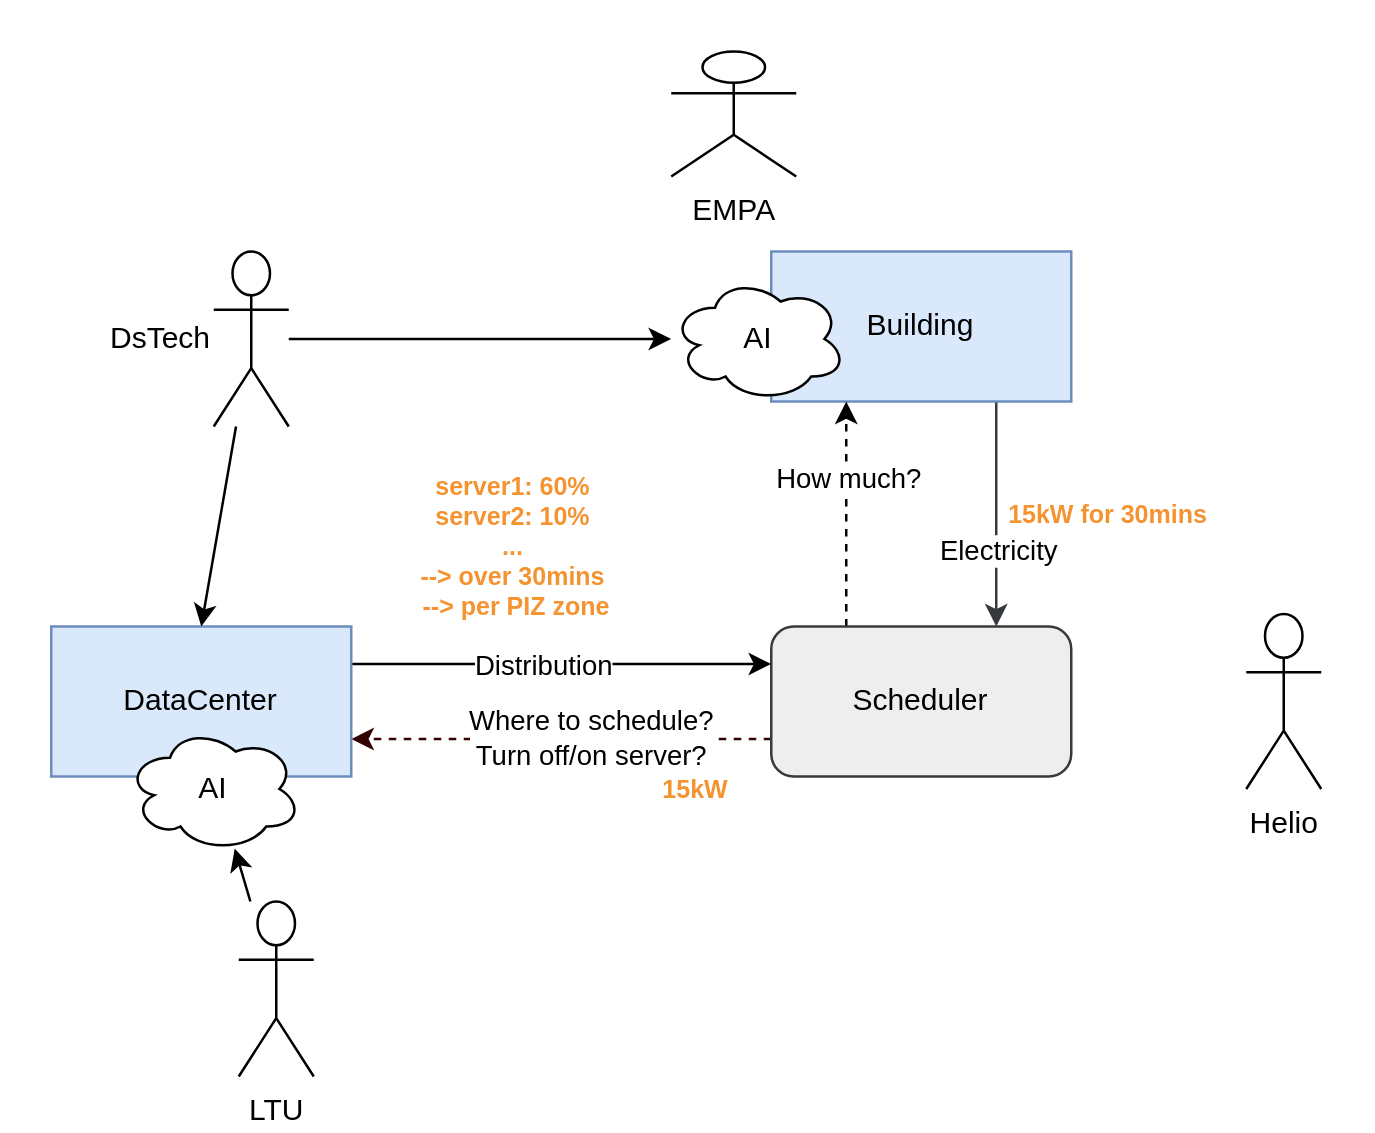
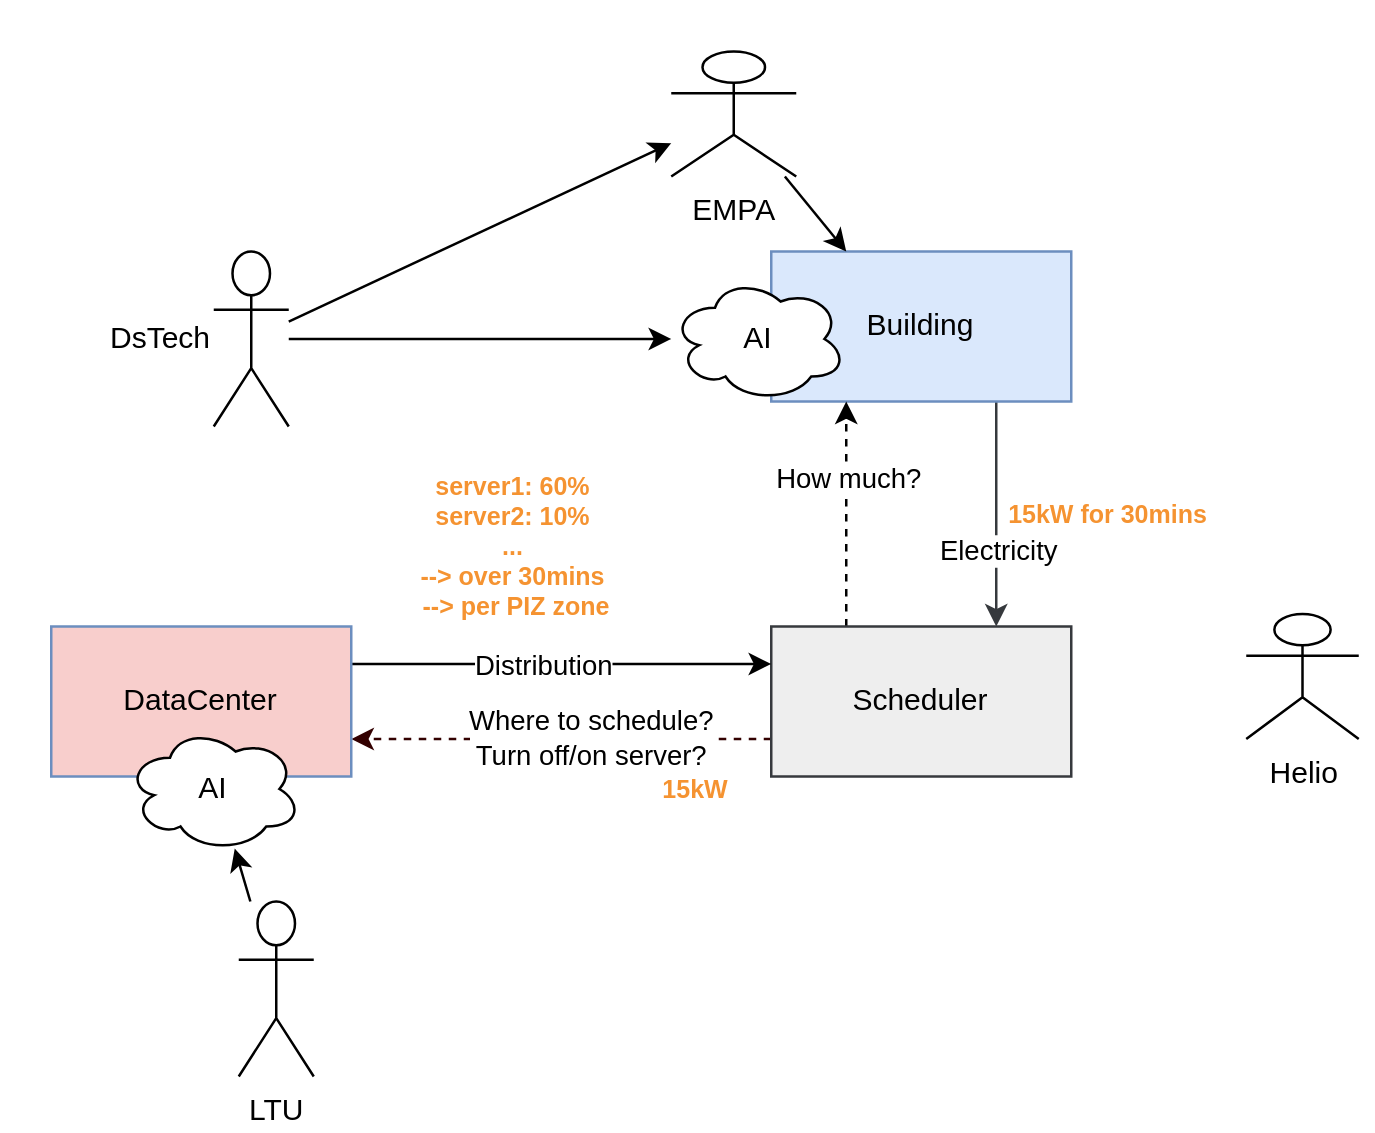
  <mxCell id="0" />
  <mxCell id="1" parent="0" />
  <mxCell id="2" style="edgeStyle=orthogonalEdgeStyle;rounded=0;orthogonalLoop=1;jettySize=auto;html=1;exitX=0.75;exitY=1;exitDx=0;exitDy=0;entryX=0.75;entryY=0;entryDx=0;entryDy=0;fillColor=#cce5ff;strokeColor=#36393d;" edge="1" parent="1" source="4" target="9"><mxGeometry relative="1" as="geometry" /></mxCell>
  <mxCell id="3" value="Electricity" style="edgeLabel;html=1;align=center;verticalAlign=middle;resizable=0;points=[];" vertex="1" connectable="0" parent="2"><mxGeometry x="0.255" relative="1" as="geometry"><mxPoint y="3" as="offset" /></mxGeometry></mxCell>
  <mxCell id="4" value="Building" style="rounded=0;whiteSpace=wrap;html=1;fillColor=#dae8fc;strokeColor=#6c8ebf;" vertex="1" parent="1"><mxGeometry x="308" y="100" width="120" height="60" as="geometry" /></mxCell>
  <mxCell id="5" style="edgeStyle=none;rounded=0;orthogonalLoop=1;jettySize=auto;html=1;exitX=0.25;exitY=0;exitDx=0;exitDy=0;entryX=0.25;entryY=1;entryDx=0;entryDy=0;dashed=1;" edge="1" parent="1" source="9" target="4"><mxGeometry relative="1" as="geometry"><Array as="points" /></mxGeometry></mxCell>
  <mxCell id="6" value="How much?" style="edgeLabel;html=1;align=center;verticalAlign=middle;resizable=0;points=[];" vertex="1" connectable="0" parent="5"><mxGeometry x="-0.117" y="-1" relative="1" as="geometry"><mxPoint x="-1" y="-20" as="offset" /></mxGeometry></mxCell>
  <mxCell id="7" style="edgeStyle=none;rounded=0;orthogonalLoop=1;jettySize=auto;html=1;exitX=0;exitY=0.75;exitDx=0;exitDy=0;entryX=1;entryY=0.75;entryDx=0;entryDy=0;dashed=1;strokeColor=#330000;" edge="1" parent="1" source="9" target="12"><mxGeometry relative="1" as="geometry" /></mxCell>
  <mxCell id="8" value="&lt;div&gt;Where to schedule?&lt;/div&gt;&lt;div&gt;Turn off/on server?&lt;br&gt;&lt;/div&gt;" style="edgeLabel;html=1;align=center;verticalAlign=middle;resizable=0;points=[];" vertex="1" connectable="0" parent="7"><mxGeometry x="-0.316" y="-1" relative="1" as="geometry"><mxPoint x="-16" as="offset" /></mxGeometry></mxCell>
- <mxCell id="9" value="Scheduler" style="whiteSpace=wrap;html=1;fillColor=#eeeeee;strokeColor=#36393d;rounded=1;" vertex="1" parent="1"><mxGeometry x="308" y="250" width="120" height="60" as="geometry" /></mxCell>
+ <mxCell id="9" value="Scheduler" style="rounded=0;whiteSpace=wrap;html=1;fillColor=#eeeeee;strokeColor=#36393d;" vertex="1" parent="1"><mxGeometry x="308" y="250" width="120" height="60" as="geometry" /></mxCell>
  <mxCell id="10" style="edgeStyle=orthogonalEdgeStyle;rounded=0;orthogonalLoop=1;jettySize=auto;html=1;entryX=0;entryY=0.25;entryDx=0;entryDy=0;exitX=1;exitY=0.25;exitDx=0;exitDy=0;" edge="1" parent="1" source="12" target="9"><mxGeometry relative="1" as="geometry" /></mxCell>
  <mxCell id="11" value="Distribution" style="edgeLabel;html=1;align=center;verticalAlign=middle;resizable=0;points=[];" vertex="1" connectable="0" parent="10"><mxGeometry x="-0.236" relative="1" as="geometry"><mxPoint x="12" as="offset" /></mxGeometry></mxCell>
- <mxCell id="12" value="DataCenter" style="rounded=0;whiteSpace=wrap;html=1;fillColor=#dae8fc;strokeColor=#6c8ebf;" vertex="1" parent="1"><mxGeometry x="20" y="250" width="120" height="60" as="geometry" /></mxCell>
+ <mxCell id="12" value="DataCenter" style="rounded=0;whiteSpace=wrap;html=1;fillColor=#f8cecc;strokeColor=#6c8ebf;" vertex="1" parent="1"><mxGeometry x="20" y="250" width="120" height="60" as="geometry" /></mxCell>
+ <mxCell id="13" style="edgeStyle=none;rounded=0;orthogonalLoop=1;jettySize=auto;html=1;entryX=0.25;entryY=0;entryDx=0;entryDy=0;" edge="1" parent="1" source="14" target="4"><mxGeometry relative="1" as="geometry" /></mxCell>
  <mxCell id="14" value="EMPA" style="shape=umlActor;verticalLabelPosition=bottom;verticalAlign=top;html=1;outlineConnect=0;" vertex="1" parent="1"><mxGeometry x="268" y="20" width="50" height="50" as="geometry" /></mxCell>
- <mxCell id="15" value="Helio" style="shape=umlActor;verticalLabelPosition=bottom;verticalAlign=top;html=1;outlineConnect=0;" vertex="1" parent="1"><mxGeometry x="498" y="245" width="30" height="70" as="geometry" /></mxCell>
+ <mxCell id="15" value="Helio" style="shape=umlActor;verticalLabelPosition=bottom;verticalAlign=top;html=1;outlineConnect=0;" vertex="1" parent="1"><mxGeometry x="498" y="245" width="45" height="50" as="geometry" /></mxCell>
  <mxCell id="16" style="edgeStyle=none;rounded=0;orthogonalLoop=1;jettySize=auto;html=1;" edge="1" parent="1" source="18" target="22"><mxGeometry relative="1" as="geometry" /></mxCell>
- <mxCell id="17" style="edgeStyle=none;rounded=0;orthogonalLoop=1;jettySize=auto;html=1;entryX=0.5;entryY=0;entryDx=0;entryDy=0;" edge="1" parent="1" source="18" target="12"><mxGeometry relative="1" as="geometry" /></mxCell>
+ <mxCell id="17" style="edgeStyle=none;rounded=0;orthogonalLoop=1;jettySize=auto;html=1;" edge="1" parent="1" source="18" target="14"><mxGeometry relative="1" as="geometry" /></mxCell>
  <mxCell id="18" value="DsTech" style="shape=umlActor;verticalLabelPosition=middle;verticalAlign=middle;html=1;outlineConnect=0;labelPosition=left;align=right;" vertex="1" parent="1"><mxGeometry x="85" y="100" width="30" height="70" as="geometry" /></mxCell>
  <mxCell id="19" style="edgeStyle=none;rounded=0;orthogonalLoop=1;jettySize=auto;html=1;entryX=0.62;entryY=0.977;entryDx=0;entryDy=0;entryPerimeter=0;" edge="1" parent="1" source="20" target="21"><mxGeometry relative="1" as="geometry" /></mxCell>
  <mxCell id="20" value="LTU" style="shape=umlActor;verticalLabelPosition=bottom;verticalAlign=top;html=1;outlineConnect=0;" vertex="1" parent="1"><mxGeometry x="95" y="360" width="30" height="70" as="geometry" /></mxCell>
  <mxCell id="21" value="AI" style="ellipse;shape=cloud;whiteSpace=wrap;html=1;" vertex="1" parent="1"><mxGeometry x="50" y="290" width="70" height="50" as="geometry" /></mxCell>
  <mxCell id="22" value="AI" style="ellipse;shape=cloud;whiteSpace=wrap;html=1;" vertex="1" parent="1"><mxGeometry x="268" y="110" width="70" height="50" as="geometry" /></mxCell>
  <mxCell id="23" value="server1: 60%&lt;br&gt;&lt;div&gt;server2: 10%&lt;/div&gt;&lt;div&gt;...&lt;/div&gt;&lt;div&gt;--&amp;gt; over 30mins &lt;br&gt;&lt;/div&gt;&lt;div&gt;&amp;nbsp;--&amp;gt; per PIZ zone&lt;br&gt;&lt;/div&gt;" style="text;html=1;align=center;verticalAlign=middle;whiteSpace=wrap;rounded=0;fontSize=10;fillColor=none;fontColor=#F59331;dashed=1;strokeColor=none;fontStyle=1" vertex="1" parent="1"><mxGeometry x="160" y="197.5" width="90" height="40" as="geometry" /></mxCell>
  <mxCell id="24" value="15kW for 30mins" style="text;html=1;align=center;verticalAlign=middle;whiteSpace=wrap;rounded=0;fontSize=10;fillColor=none;fontColor=#F59331;dashed=1;strokeColor=none;fontStyle=1" vertex="1" parent="1"><mxGeometry x="398" y="197.5" width="90" height="15" as="geometry" /></mxCell>
  <mxCell id="25" value="15kW" style="text;html=1;align=center;verticalAlign=middle;whiteSpace=wrap;rounded=0;fontSize=10;fillColor=none;fontColor=#F59331;dashed=1;strokeColor=none;fontStyle=1" vertex="1" parent="1"><mxGeometry x="258" y="310" width="40" height="10" as="geometry" /></mxCell>
